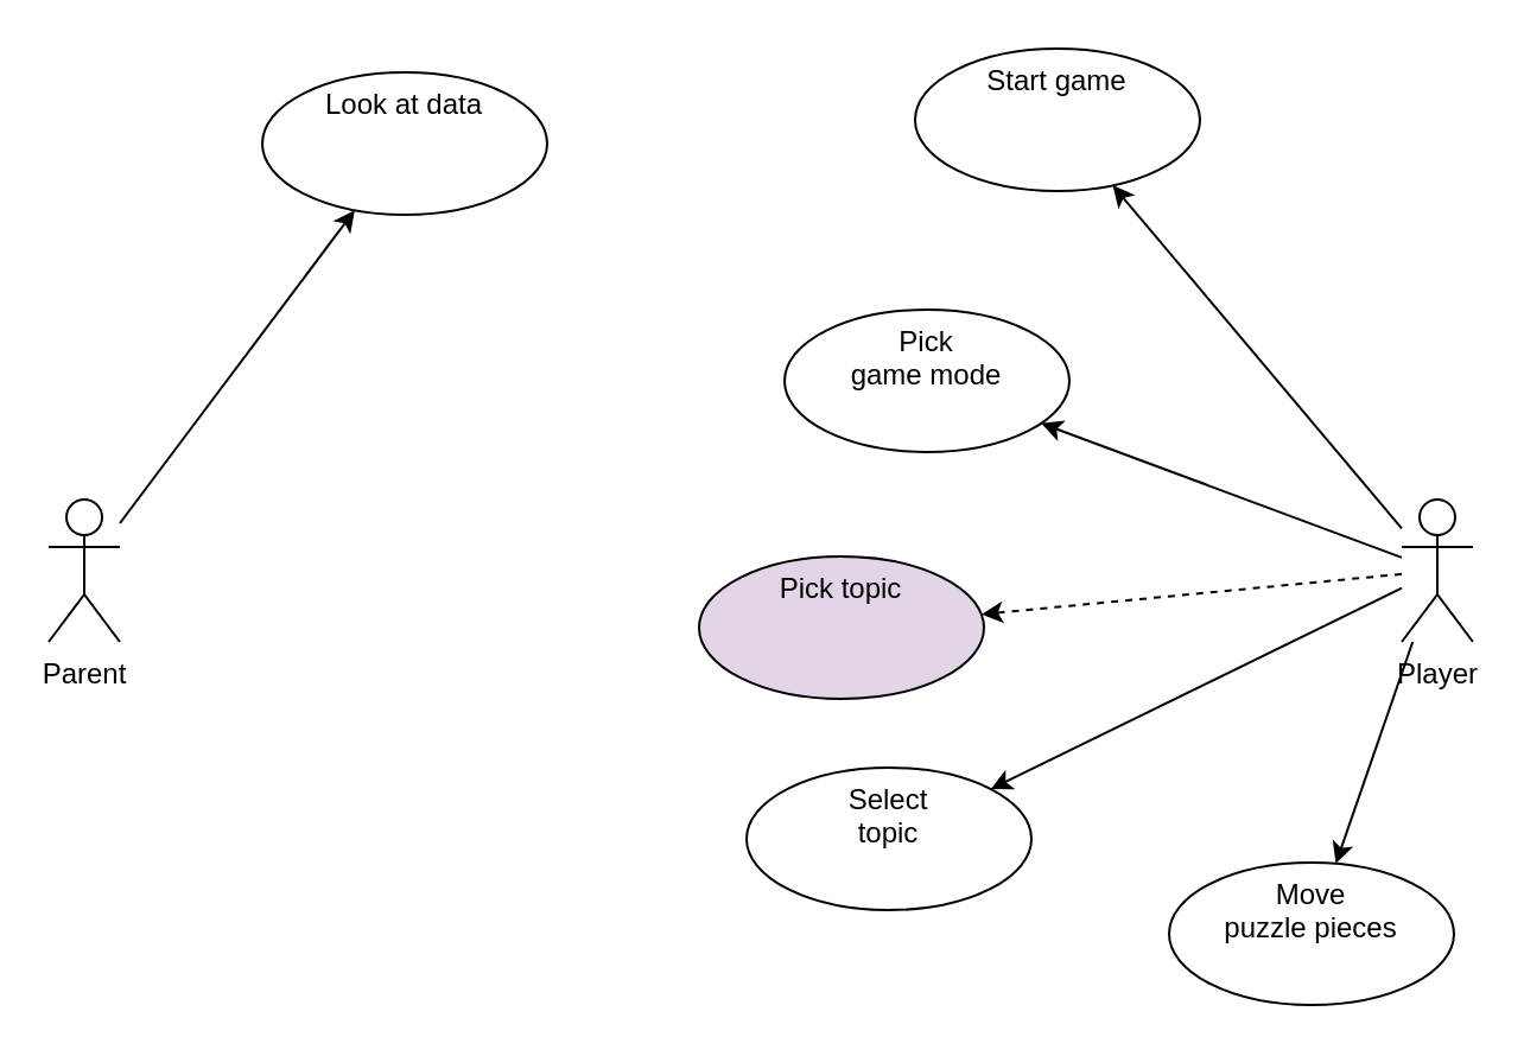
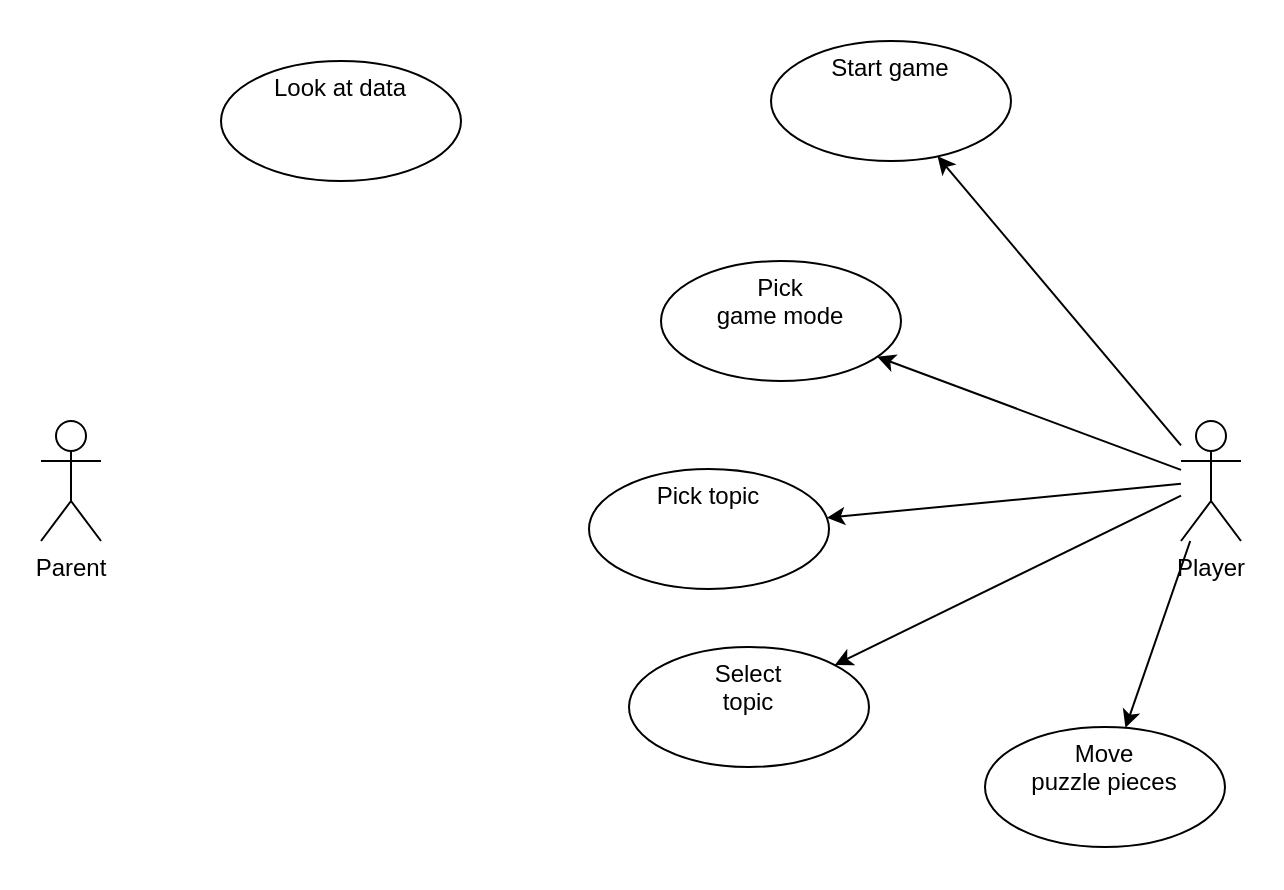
  <mxCell id="0" />
  <mxCell id="1" parent="0" />
- <mxCell id="2" value="" style="rounded=0;orthogonalLoop=1;jettySize=auto;html=1;" edge="1" parent="1" source="3" target="10"><mxGeometry relative="1" as="geometry" /></mxCell>
  <mxCell id="3" value="Parent" style="shape=umlActor;verticalLabelPosition=bottom;verticalAlign=top;html=1;outlineConnect=0;" vertex="1" parent="1"><mxGeometry x="20" y="210" width="30" height="60" as="geometry" /></mxCell>
  <mxCell id="4" value="" style="edgeStyle=none;rounded=0;orthogonalLoop=1;jettySize=auto;html=1;" edge="1" parent="1" source="9" target="11"><mxGeometry relative="1" as="geometry" /></mxCell>
  <mxCell id="5" value="" style="edgeStyle=none;rounded=0;orthogonalLoop=1;jettySize=auto;html=1;" edge="1" parent="1" source="9" target="12"><mxGeometry relative="1" as="geometry" /></mxCell>
  <mxCell id="6" value="" style="edgeStyle=none;rounded=0;orthogonalLoop=1;jettySize=auto;html=1;" edge="1" parent="1" source="9" target="13"><mxGeometry relative="1" as="geometry" /></mxCell>
- <mxCell id="7" value="" style="edgeStyle=none;rounded=0;orthogonalLoop=1;jettySize=auto;html=1;dashed=1;" edge="1" parent="1" source="9" target="14"><mxGeometry relative="1" as="geometry" /></mxCell>
+ <mxCell id="7" value="" style="edgeStyle=none;rounded=0;orthogonalLoop=1;jettySize=auto;html=1;" edge="1" parent="1" source="9" target="14"><mxGeometry relative="1" as="geometry" /></mxCell>
  <mxCell id="8" value="" style="edgeStyle=none;rounded=0;orthogonalLoop=1;jettySize=auto;html=1;" edge="1" parent="1" source="9" target="15"><mxGeometry relative="1" as="geometry" /></mxCell>
  <mxCell id="9" value="Player" style="shape=umlActor;verticalLabelPosition=bottom;verticalAlign=top;html=1;outlineConnect=0;" vertex="1" parent="1"><mxGeometry x="590" y="210" width="30" height="60" as="geometry" /></mxCell>
  <mxCell id="10" value="Look at data" style="ellipse;whiteSpace=wrap;html=1;verticalAlign=top;" vertex="1" parent="1"><mxGeometry x="110" y="30" width="120" height="60" as="geometry" /></mxCell>
  <mxCell id="11" value="Start game" style="ellipse;whiteSpace=wrap;html=1;verticalAlign=top;" vertex="1" parent="1"><mxGeometry x="385" y="20" width="120" height="60" as="geometry" /></mxCell>
  <mxCell id="12" value="&lt;div&gt;Pick&lt;/div&gt;&lt;div&gt;game mode&lt;/div&gt;" style="ellipse;whiteSpace=wrap;html=1;verticalAlign=top;" vertex="1" parent="1"><mxGeometry x="330" y="130" width="120" height="60" as="geometry" /></mxCell>
  <mxCell id="13" value="&lt;div&gt;Select&lt;/div&gt;&lt;div&gt;topic&lt;br&gt;&lt;/div&gt;" style="ellipse;whiteSpace=wrap;html=1;verticalAlign=top;" vertex="1" parent="1"><mxGeometry x="314" y="323" width="120" height="60" as="geometry" /></mxCell>
- <mxCell id="14" value="Pick topic" style="ellipse;whiteSpace=wrap;html=1;verticalAlign=top;fillColor=#e1d5e7;" vertex="1" parent="1"><mxGeometry x="294" y="234" width="120" height="60" as="geometry" /></mxCell>
+ <mxCell id="14" value="Pick topic" style="ellipse;whiteSpace=wrap;html=1;verticalAlign=top;" vertex="1" parent="1"><mxGeometry x="294" y="234" width="120" height="60" as="geometry" /></mxCell>
  <mxCell id="15" value="&lt;div&gt;Move&lt;/div&gt;&lt;div&gt;puzzle pieces&lt;br&gt;&lt;/div&gt;" style="ellipse;whiteSpace=wrap;html=1;verticalAlign=top;" vertex="1" parent="1"><mxGeometry x="492" y="363" width="120" height="60" as="geometry" /></mxCell>
